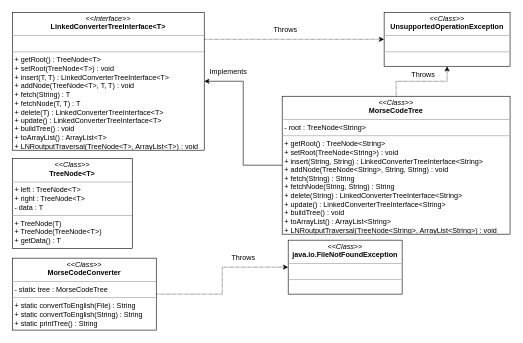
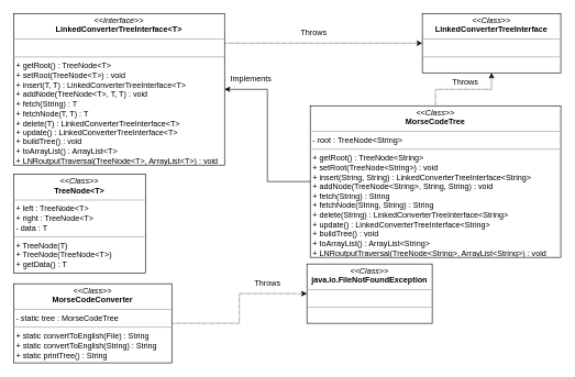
  <mxCell id="0" />
  <mxCell id="1" parent="0" />
  <mxCell id="2" style="edgeStyle=orthogonalEdgeStyle;rounded=0;orthogonalLoop=1;jettySize=auto;html=1;entryX=0;entryY=0.5;entryDx=0;entryDy=0;dashed=1;dashPattern=1 1;" edge="1" parent="1" source="3" target="4"><mxGeometry relative="1" as="geometry"><Array as="points"><mxPoint x="460" y="65" /><mxPoint x="460" y="65" /></Array></mxGeometry></mxCell>
  <mxCell id="3" value="&lt;p style=&quot;margin: 0px ; margin-top: 4px ; text-align: center&quot;&gt;&lt;i&gt;&amp;lt;&amp;lt;Interface&amp;gt;&amp;gt;&lt;/i&gt;&lt;br&gt;&lt;b&gt;LinkedConverterTreeInterface&amp;lt;T&amp;gt;&lt;/b&gt;&lt;/p&gt;&lt;hr size=&quot;1&quot;&gt;&lt;p style=&quot;margin: 0px ; margin-left: 4px&quot;&gt;&lt;br&gt;&lt;/p&gt;&lt;hr size=&quot;1&quot;&gt;&lt;p style=&quot;margin: 0px ; margin-left: 4px&quot;&gt;+ getRoot() : TreeNode&amp;lt;T&amp;gt;&lt;/p&gt;&lt;p style=&quot;margin: 0px ; margin-left: 4px&quot;&gt;+ setRoot(TreeNode&amp;lt;T&amp;gt;) : void&lt;/p&gt;&lt;p style=&quot;margin: 0px ; margin-left: 4px&quot;&gt;+ insert(T, T) : LinkedConverterTreeInterface&amp;lt;T&amp;gt;&lt;/p&gt;&lt;p style=&quot;margin: 0px ; margin-left: 4px&quot;&gt;+ addNode(TreeNode&amp;lt;T&amp;gt;, T, T) : void&lt;/p&gt;&lt;p style=&quot;margin: 0px ; margin-left: 4px&quot;&gt;+ fetch(String) : T&lt;/p&gt;&lt;p style=&quot;margin: 0px ; margin-left: 4px&quot;&gt;+ fetchNode(T, T) : T&lt;/p&gt;&lt;p style=&quot;margin: 0px ; margin-left: 4px&quot;&gt;+ delete(T) : LinkedConverterTreeInterface&amp;lt;T&amp;gt;&lt;/p&gt;&lt;p style=&quot;margin: 0px ; margin-left: 4px&quot;&gt;+ update() : LinkedConverterTreeInterface&amp;lt;T&amp;gt;&lt;/p&gt;&lt;p style=&quot;margin: 0px ; margin-left: 4px&quot;&gt;+ buildTree() : void&lt;/p&gt;&lt;p style=&quot;margin: 0px ; margin-left: 4px&quot;&gt;+ toArrayList() : ArrayList&amp;lt;T&amp;gt;&lt;/p&gt;&lt;p style=&quot;margin: 0px ; margin-left: 4px&quot;&gt;&lt;span&gt;+ LNRoutputTraversal(TreeNode&amp;lt;T&amp;gt;, ArrayList&amp;lt;T&amp;gt;) : void&lt;/span&gt;&lt;/p&gt;" style="verticalAlign=top;align=left;overflow=fill;fontSize=12;fontFamily=Helvetica;html=1;" vertex="1" parent="1"><mxGeometry x="20" y="20" width="320" height="230" as="geometry" /></mxCell>
- <mxCell id="4" value="&lt;p style=&quot;margin: 0px ; margin-top: 4px ; text-align: center&quot;&gt;&lt;i&gt;&amp;lt;&amp;lt;Class&amp;gt;&amp;gt;&lt;/i&gt;&lt;br&gt;&lt;b&gt;UnsupportedOperationException&lt;/b&gt;&lt;/p&gt;&lt;hr size=&quot;1&quot;&gt;&lt;p style=&quot;margin: 0px ; margin-left: 4px&quot;&gt;&lt;br&gt;&lt;/p&gt;&lt;hr size=&quot;1&quot;&gt;&lt;p style=&quot;margin: 0px ; margin-left: 4px&quot;&gt;&lt;br&gt;&lt;/p&gt;" style="verticalAlign=top;align=left;overflow=fill;fontSize=12;fontFamily=Helvetica;html=1;" vertex="1" parent="1"><mxGeometry x="640" y="20" width="210" height="90" as="geometry" /></mxCell>
+ <mxCell id="4" value="&lt;p style=&quot;margin: 0px ; margin-top: 4px ; text-align: center&quot;&gt;&lt;i&gt;&amp;lt;&amp;lt;Class&amp;gt;&amp;gt;&lt;/i&gt;&lt;br&gt;&lt;b&gt;LinkedConverterTreeInterface&lt;/b&gt;&lt;/p&gt;&lt;hr size=&quot;1&quot;&gt;&lt;p style=&quot;margin: 0px ; margin-left: 4px&quot;&gt;&lt;br&gt;&lt;/p&gt;&lt;hr size=&quot;1&quot;&gt;&lt;p style=&quot;margin: 0px ; margin-left: 4px&quot;&gt;&lt;br&gt;&lt;/p&gt;" style="verticalAlign=top;align=left;overflow=fill;fontSize=12;fontFamily=Helvetica;html=1;" vertex="1" parent="1"><mxGeometry x="640" y="20" width="210" height="90" as="geometry" /></mxCell>
  <mxCell id="5" value="&lt;p style=&quot;margin: 0px ; margin-top: 4px ; text-align: center&quot;&gt;&lt;i&gt;&amp;lt;&amp;lt;Class&amp;gt;&amp;gt;&lt;/i&gt;&lt;br&gt;&lt;b&gt;TreeNode&amp;lt;T&amp;gt;&lt;/b&gt;&lt;/p&gt;&lt;hr size=&quot;1&quot;&gt;&lt;p style=&quot;margin: 0px ; margin-left: 4px&quot;&gt;+ left : TreeNode&amp;lt;T&amp;gt;&lt;br&gt;&lt;/p&gt;&lt;p style=&quot;margin: 0px ; margin-left: 4px&quot;&gt;+ right : TreeNode&amp;lt;T&amp;gt;&lt;/p&gt;&lt;p style=&quot;margin: 0px ; margin-left: 4px&quot;&gt;- data : T&lt;/p&gt;&lt;hr size=&quot;1&quot;&gt;&lt;p style=&quot;margin: 0px ; margin-left: 4px&quot;&gt;+ TreeNode(T)&lt;/p&gt;&lt;p style=&quot;margin: 0px ; margin-left: 4px&quot;&gt;+ TreeNode(TreeNode&amp;lt;T&amp;gt;)&lt;/p&gt;&lt;p style=&quot;margin: 0px ; margin-left: 4px&quot;&gt;+ getData() : T&lt;/p&gt;" style="verticalAlign=top;align=left;overflow=fill;fontSize=12;fontFamily=Helvetica;html=1;" vertex="1" parent="1"><mxGeometry x="20" y="264" width="200" height="150" as="geometry" /></mxCell>
  <mxCell id="6" style="edgeStyle=orthogonalEdgeStyle;orthogonalLoop=1;jettySize=auto;html=1;entryX=0.5;entryY=1;entryDx=0;entryDy=0;rounded=0;dashed=1;dashPattern=1 1;" edge="1" parent="1" source="8" target="4"><mxGeometry relative="1" as="geometry" /></mxCell>
  <mxCell id="7" style="edgeStyle=orthogonalEdgeStyle;rounded=0;orthogonalLoop=1;jettySize=auto;html=1;entryX=1;entryY=0.5;entryDx=0;entryDy=0;" edge="1" parent="1" source="8" target="3"><mxGeometry relative="1" as="geometry" /></mxCell>
  <mxCell id="8" value="&lt;p style=&quot;margin: 0px ; margin-top: 4px ; text-align: center&quot;&gt;&lt;i&gt;&amp;lt;&amp;lt;Class&amp;gt;&amp;gt;&lt;/i&gt;&lt;br&gt;&lt;b&gt;MorseCodeTree&lt;/b&gt;&lt;/p&gt;&lt;hr size=&quot;1&quot;&gt;&lt;p style=&quot;margin: 0px ; margin-left: 4px&quot;&gt;- root : TreeNode&amp;lt;String&amp;gt;&lt;/p&gt;&lt;hr size=&quot;1&quot;&gt;&lt;p style=&quot;margin: 0px ; margin-left: 4px&quot;&gt;+ getRoot() : TreeNode&amp;lt;String&amp;gt;&lt;/p&gt;&lt;p style=&quot;margin: 0px ; margin-left: 4px&quot;&gt;+ setRoot(TreeNode&amp;lt;String&amp;gt;) : void&lt;/p&gt;&lt;p style=&quot;margin: 0px ; margin-left: 4px&quot;&gt;+ insert(String, String) : LinkedConverterTreeInterface&amp;lt;String&amp;gt;&lt;/p&gt;&lt;p style=&quot;margin: 0px ; margin-left: 4px&quot;&gt;+ addNode(TreeNode&amp;lt;String&amp;gt;, String, String) : void&lt;/p&gt;&lt;p style=&quot;margin: 0px ; margin-left: 4px&quot;&gt;+ fetch(String) : String&lt;/p&gt;&lt;p style=&quot;margin: 0px ; margin-left: 4px&quot;&gt;+ fetchNode(String, String) : String&lt;/p&gt;&lt;p style=&quot;margin: 0px ; margin-left: 4px&quot;&gt;+ delete(String) : LinkedConverterTreeInterface&amp;lt;String&amp;gt;&lt;/p&gt;&lt;p style=&quot;margin: 0px ; margin-left: 4px&quot;&gt;+ update() : LinkedConverterTreeInterface&amp;lt;String&amp;gt;&lt;/p&gt;&lt;p style=&quot;margin: 0px ; margin-left: 4px&quot;&gt;+ buildTree() : void&lt;/p&gt;&lt;p style=&quot;margin: 0px ; margin-left: 4px&quot;&gt;+ toArrayList() : ArrayList&amp;lt;String&amp;gt;&lt;/p&gt;&lt;p style=&quot;margin: 0px ; margin-left: 4px&quot;&gt;&lt;span&gt;+ LNRoutputTraversal(TreeNode&amp;lt;String&amp;gt;, ArrayList&amp;lt;String&amp;gt;) : void&lt;/span&gt;&lt;/p&gt;" style="verticalAlign=top;align=left;overflow=fill;fontSize=12;fontFamily=Helvetica;html=1;" vertex="1" parent="1"><mxGeometry x="470" y="160" width="380" height="230" as="geometry" /></mxCell>
  <mxCell id="9" style="edgeStyle=orthogonalEdgeStyle;rounded=0;orthogonalLoop=1;jettySize=auto;html=1;entryX=0;entryY=0.5;entryDx=0;entryDy=0;dashed=1;dashPattern=1 1;" edge="1" parent="1" source="10" target="11"><mxGeometry relative="1" as="geometry" /></mxCell>
  <mxCell id="10" value="&lt;p style=&quot;margin: 0px ; margin-top: 4px ; text-align: center&quot;&gt;&lt;i&gt;&amp;lt;&amp;lt;Class&amp;gt;&amp;gt;&lt;/i&gt;&lt;br&gt;&lt;b&gt;MorseCodeConverter&lt;/b&gt;&lt;/p&gt;&lt;hr size=&quot;1&quot;&gt;&lt;p style=&quot;margin: 0px ; margin-left: 4px&quot;&gt;- static tree : MorseCodeTree&lt;/p&gt;&lt;hr size=&quot;1&quot;&gt;&lt;p style=&quot;margin: 0px ; margin-left: 4px&quot;&gt;+ static convertToEnglish(File) : String&lt;br&gt;&lt;/p&gt;&lt;p style=&quot;margin: 0px ; margin-left: 4px&quot;&gt;+ static convertToEnglish(String) : String&lt;/p&gt;&lt;p style=&quot;margin: 0px ; margin-left: 4px&quot;&gt;+ static printTree() : String&lt;/p&gt;" style="verticalAlign=top;align=left;overflow=fill;fontSize=12;fontFamily=Helvetica;html=1;" vertex="1" parent="1"><mxGeometry x="20" y="430" width="240" height="120" as="geometry" /></mxCell>
- <mxCell id="11" value="&lt;p style=&quot;margin: 0px ; margin-top: 4px ; text-align: center&quot;&gt;&lt;i&gt;&amp;lt;&amp;lt;Class&amp;gt;&amp;gt;&lt;/i&gt;&lt;br&gt;&lt;b&gt;java.io.FileNotFoundException&lt;/b&gt;&lt;/p&gt;&lt;hr size=&quot;1&quot;&gt;&lt;p style=&quot;margin: 0px ; margin-left: 4px&quot;&gt;&lt;br&gt;&lt;/p&gt;&lt;hr size=&quot;1&quot;&gt;&lt;p style=&quot;margin: 0px ; margin-left: 4px&quot;&gt;&lt;br&gt;&lt;/p&gt;" style="verticalAlign=top;align=left;overflow=fill;fontSize=12;fontFamily=Helvetica;html=1;" vertex="1" parent="1"><mxGeometry x="480" y="400" width="190" height="90" as="geometry" /></mxCell>
+ <mxCell id="11" value="&lt;p style=&quot;margin: 0px ; margin-top: 4px ; text-align: center&quot;&gt;&lt;i&gt;&amp;lt;&amp;lt;Class&amp;gt;&amp;gt;&lt;/i&gt;&lt;br&gt;&lt;b&gt;java.io.FileNotFoundException&lt;/b&gt;&lt;/p&gt;&lt;hr size=&quot;1&quot;&gt;&lt;p style=&quot;margin: 0px ; margin-left: 4px&quot;&gt;&lt;br&gt;&lt;/p&gt;&lt;hr size=&quot;1&quot;&gt;&lt;p style=&quot;margin: 0px ; margin-left: 4px&quot;&gt;&lt;br&gt;&lt;/p&gt;" style="verticalAlign=top;align=left;overflow=fill;fontSize=12;fontFamily=Helvetica;html=1;" vertex="1" parent="1"><mxGeometry x="465" y="400" width="190" height="90" as="geometry" /></mxCell>
  <mxCell id="12" value="Throws" style="text;html=1;align=center;verticalAlign=middle;resizable=0;points=[];autosize=1;" vertex="1" parent="1"><mxGeometry x="450" y="40" width="50" height="20" as="geometry" /></mxCell>
  <mxCell id="13" value="Throws" style="text;html=1;align=center;verticalAlign=middle;resizable=0;points=[];autosize=1;" vertex="1" parent="1"><mxGeometry x="680" y="114" width="50" height="20" as="geometry" /></mxCell>
  <mxCell id="14" value="Implements" style="text;html=1;align=center;verticalAlign=middle;resizable=0;points=[];autosize=1;" vertex="1" parent="1"><mxGeometry x="340" y="110" width="80" height="20" as="geometry" /></mxCell>
  <mxCell id="15" value="Throws" style="text;html=1;align=center;verticalAlign=middle;resizable=0;points=[];autosize=1;" vertex="1" parent="1"><mxGeometry x="380" y="420" width="50" height="20" as="geometry" /></mxCell>
